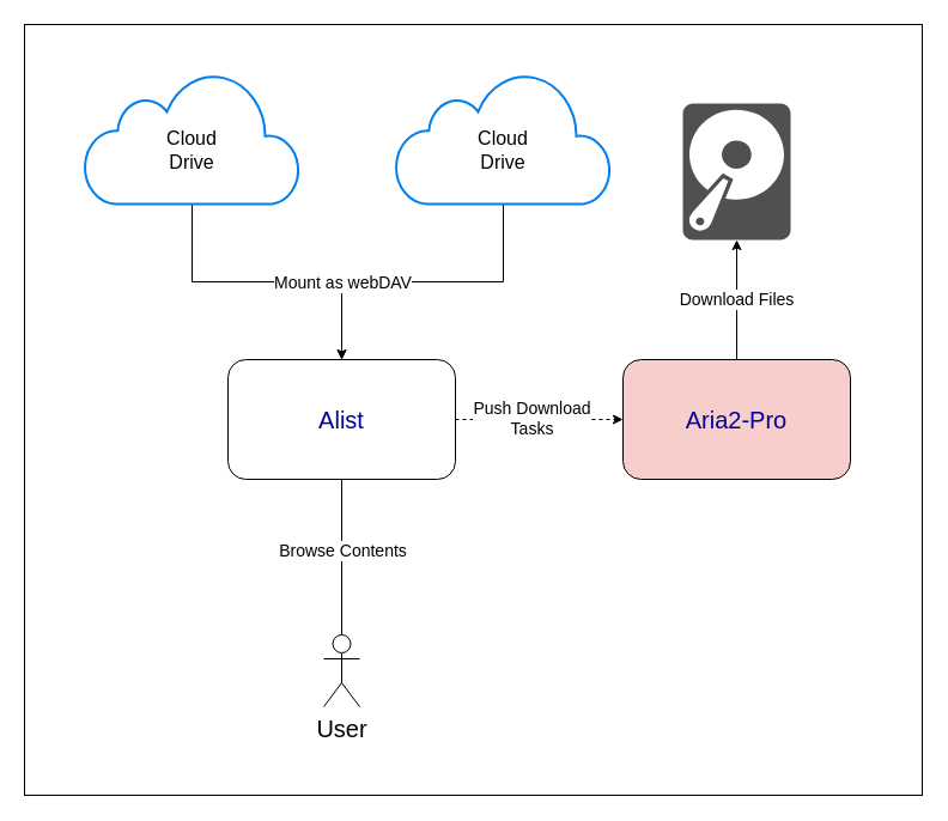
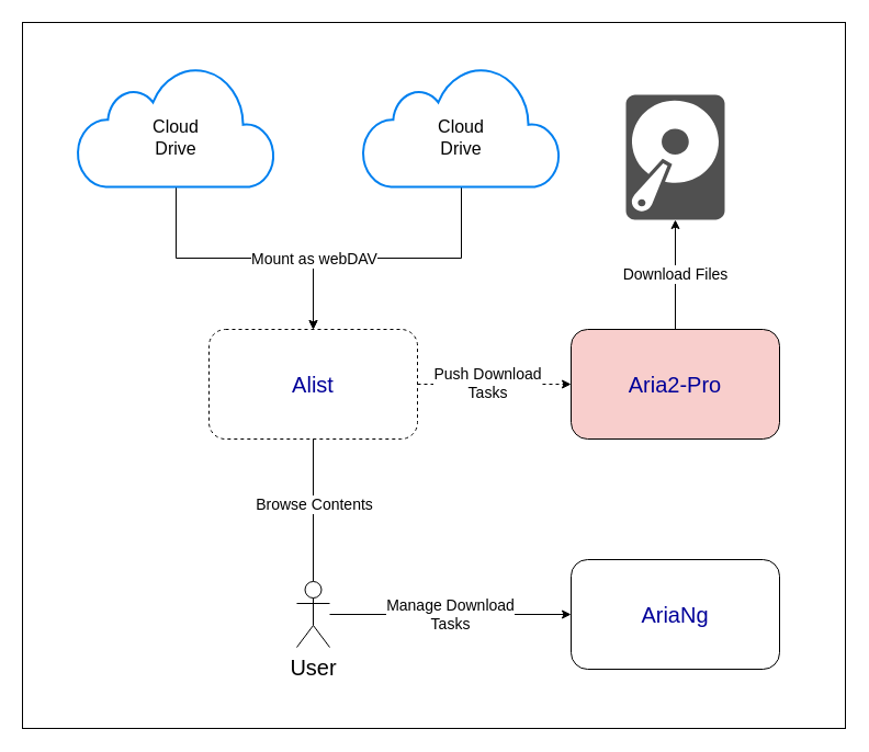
  <mxCell id="0" />
  <mxCell id="1" parent="0" />
  <mxCell id="2" value="" style="rounded=0;whiteSpace=wrap;html=1;fontSize=12;" parent="1" vertex="1"><mxGeometry x="20" y="20" width="750" height="644" as="geometry" /></mxCell>
  <mxCell id="3" style="edgeStyle=orthogonalEdgeStyle;rounded=0;orthogonalLoop=1;jettySize=auto;html=1;entryX=0.5;entryY=0;entryDx=0;entryDy=0;fontSize=20;" parent="1" source="4" target="12" edge="1"><mxGeometry relative="1" as="geometry" /></mxCell>
  <mxCell id="4" value="" style="html=1;verticalLabelPosition=bottom;align=center;labelBackgroundColor=#ffffff;verticalAlign=top;strokeWidth=2;strokeColor=#0080F0;shadow=0;dashed=0;shape=mxgraph.ios7.icons.cloud;" parent="1" vertex="1"><mxGeometry x="70" y="60" width="180" height="110" as="geometry" /></mxCell>
  <mxCell id="5" value="Cloud Drive" style="text;html=1;strokeColor=none;fillColor=none;align=center;verticalAlign=middle;whiteSpace=wrap;rounded=0;fontSize=16;" parent="1" vertex="1"><mxGeometry x="130" y="110" width="60" height="30" as="geometry" /></mxCell>
  <mxCell id="6" value="" style="edgeStyle=orthogonalEdgeStyle;rounded=0;orthogonalLoop=1;jettySize=auto;html=1;entryX=0.5;entryY=0;entryDx=0;entryDy=0;fontSize=20;" parent="1" source="8" target="12" edge="1"><mxGeometry relative="1" as="geometry" /></mxCell>
  <mxCell id="7" value="Mount as webDAV" style="edgeLabel;html=1;align=center;verticalAlign=middle;resizable=0;points=[];fontSize=14;" parent="6" vertex="1" connectable="0"><mxGeometry x="0.508" relative="1" as="geometry"><mxPoint as="offset" /></mxGeometry></mxCell>
  <mxCell id="8" value="" style="html=1;verticalLabelPosition=bottom;align=center;labelBackgroundColor=#ffffff;verticalAlign=top;strokeWidth=2;strokeColor=#0080F0;shadow=0;dashed=0;shape=mxgraph.ios7.icons.cloud;" parent="1" vertex="1"><mxGeometry x="330" y="60" width="180" height="110" as="geometry" /></mxCell>
  <mxCell id="9" value="Cloud Drive" style="text;html=1;strokeColor=none;fillColor=none;align=center;verticalAlign=middle;whiteSpace=wrap;rounded=0;fontSize=16;" parent="1" vertex="1"><mxGeometry x="390" y="110" width="60" height="30" as="geometry" /></mxCell>
  <mxCell id="10" style="edgeStyle=orthogonalEdgeStyle;rounded=0;orthogonalLoop=1;jettySize=auto;html=1;entryX=0;entryY=0.5;entryDx=0;entryDy=0;fontSize=20;dashed=1;" parent="1" source="12" target="18" edge="1"><mxGeometry relative="1" as="geometry" /></mxCell>
  <mxCell id="11" value="Push Download&lt;br style=&quot;font-size: 14px;&quot;&gt;Tasks" style="edgeLabel;html=1;align=center;verticalAlign=middle;resizable=0;points=[];fontSize=14;" parent="10" vertex="1" connectable="0"><mxGeometry x="-0.097" y="2" relative="1" as="geometry"><mxPoint as="offset" /></mxGeometry></mxCell>
- <mxCell id="12" value="Alist" style="rounded=1;whiteSpace=wrap;html=1;fontSize=20;fontColor=#000099;" parent="1" vertex="1"><mxGeometry x="190" y="300" width="190" height="100" as="geometry" /></mxCell>
+ <mxCell id="12" value="Alist" style="rounded=1;whiteSpace=wrap;html=1;fontSize=20;fontColor=#000099;dashed=1;" parent="1" vertex="1"><mxGeometry x="190" y="300" width="190" height="100" as="geometry" /></mxCell>
  <mxCell id="13" style="edgeStyle=orthogonalEdgeStyle;rounded=0;orthogonalLoop=1;jettySize=auto;html=1;entryX=0.5;entryY=1;entryDx=0;entryDy=0;fontSize=20;endArrow=none;" parent="1" source="16" target="12" edge="1"><mxGeometry relative="1" as="geometry" /></mxCell>
  <mxCell id="14" value="Browse Contents" style="edgeLabel;html=1;align=center;verticalAlign=middle;resizable=0;points=[];fontSize=14;" parent="13" vertex="1" connectable="0"><mxGeometry x="0.516" y="-1" relative="1" as="geometry"><mxPoint x="-1" y="28" as="offset" /></mxGeometry></mxCell>
+ <mxCell id="15" value="&lt;font style=&quot;font-size: 14px;&quot;&gt;Manage Download&lt;br style=&quot;font-size: 14px;&quot;&gt;Tasks&lt;/font&gt;" style="edgeStyle=orthogonalEdgeStyle;rounded=0;orthogonalLoop=1;jettySize=auto;html=1;entryX=0;entryY=0.5;entryDx=0;entryDy=0;fontSize=14;" parent="1" source="16" target="19" edge="1"><mxGeometry relative="1" as="geometry" /></mxCell>
  <mxCell id="16" value="User" style="shape=umlActor;verticalLabelPosition=bottom;verticalAlign=top;html=1;outlineConnect=0;fontSize=20;" parent="1" vertex="1"><mxGeometry x="270" y="530" width="30" height="60" as="geometry" /></mxCell>
  <mxCell id="17" value="Download Files" style="edgeStyle=orthogonalEdgeStyle;rounded=0;orthogonalLoop=1;jettySize=auto;html=1;fontSize=14;" parent="1" source="18" target="20" edge="1"><mxGeometry relative="1" as="geometry" /></mxCell>
  <mxCell id="18" value="Aria2-Pro" style="rounded=1;whiteSpace=wrap;html=1;fontSize=20;fontColor=#000099;fillColor=#f8cecc;" parent="1" vertex="1"><mxGeometry x="520" y="300" width="190" height="100" as="geometry" /></mxCell>
+ <mxCell id="19" value="AriaNg" style="rounded=1;whiteSpace=wrap;html=1;fontSize=20;fontColor=#000099;" parent="1" vertex="1"><mxGeometry x="520" y="510" width="190" height="100" as="geometry" /></mxCell>
  <mxCell id="20" value="" style="sketch=0;pointerEvents=1;shadow=0;dashed=0;html=1;strokeColor=none;fillColor=#505050;labelPosition=center;verticalLabelPosition=bottom;verticalAlign=top;outlineConnect=0;align=center;shape=mxgraph.office.devices.hard_disk;fontSize=12;" parent="1" vertex="1"><mxGeometry x="570" y="86" width="90" height="114" as="geometry" /></mxCell>
